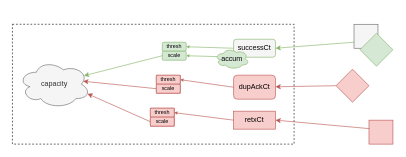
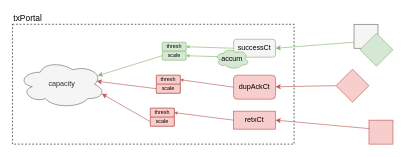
  <mxCell id="0" />
  <mxCell id="1" parent="0" />
  <mxCell id="2" value="" style="rounded=0;whiteSpace=wrap;html=1;dashed=1;fillColor=none;" parent="1" vertex="1"><mxGeometry x="20" y="40" width="470" height="200" as="geometry" /></mxCell>
+ <mxCell id="3" value="&lt;font style=&quot;font-size: 14px&quot;&gt;txPortal&lt;/font&gt;" style="text;html=1;strokeColor=none;fillColor=none;align=left;verticalAlign=middle;whiteSpace=wrap;rounded=0;dashed=1;" parent="1" vertex="1"><mxGeometry x="20" y="20" width="155" height="20" as="geometry" /></mxCell>
  <mxCell id="4" value="successCt" style="rounded=1;whiteSpace=wrap;html=1;fillColor=#f5f5f5;strokeColor=#82b366;" parent="1" vertex="1"><mxGeometry x="389" y="65" width="70" height="30" as="geometry" /></mxCell>
  <mxCell id="5" value="dupAckCt" style="rounded=1;whiteSpace=wrap;html=1;fillColor=#f8cecc;strokeColor=#b85450;" parent="1" vertex="1"><mxGeometry x="389" y="125" width="70" height="40" as="geometry" /></mxCell>
  <mxCell id="6" value="accum" style="ellipse;shape=cloud;whiteSpace=wrap;html=1;fillColor=#d5e8d4;strokeColor=#82b366;" parent="1" vertex="1"><mxGeometry x="358" y="80" width="57" height="35" as="geometry" /></mxCell>
  <mxCell id="7" value="retxCt" style="whiteSpace=wrap;html=1;fillColor=#f8cecc;strokeColor=#b85450;rounded=0;" parent="1" vertex="1"><mxGeometry x="389" y="185" width="70" height="30" as="geometry" /></mxCell>
- <mxCell id="8" value="capacity" style="ellipse;shape=cloud;whiteSpace=wrap;html=1;fillColor=#f5f5f5;strokeColor=#666666;fontColor=#333333;" parent="1" vertex="1"><mxGeometry x="30" y="100" width="120" height="80" as="geometry" /></mxCell>
+ <mxCell id="8" value="capacity" style="ellipse;shape=cloud;whiteSpace=wrap;html=1;fillColor=#f5f5f5;strokeColor=#666666;fontColor=#333333;" parent="1" vertex="1"><mxGeometry x="30" y="100" width="145" height="80" as="geometry" /></mxCell>
  <mxCell id="9" value="" style="group" parent="1" vertex="1" connectable="0"><mxGeometry x="270" y="70" width="40" height="30" as="geometry" /></mxCell>
  <mxCell id="10" value="thresh" style="rounded=1;whiteSpace=wrap;html=1;fillColor=#d5e8d4;strokeColor=#82b366;fontSize=9;verticalAlign=bottom;" parent="9" vertex="1"><mxGeometry width="40" height="15" as="geometry" /></mxCell>
  <mxCell id="11" value="scale" style="rounded=1;whiteSpace=wrap;html=1;fillColor=#d5e8d4;strokeColor=#82b366;fontSize=9;verticalAlign=bottom;" parent="9" vertex="1"><mxGeometry y="15" width="40" height="15" as="geometry" /></mxCell>
  <mxCell id="12" value="" style="endArrow=classic;html=1;fontSize=9;endSize=3;startSize=3;entryX=1;entryY=0.5;entryDx=0;entryDy=0;exitX=0;exitY=0.5;exitDx=0;exitDy=0;fillColor=#d5e8d4;strokeColor=#82b366;" parent="1" source="4" target="10" edge="1"><mxGeometry width="50" height="50" relative="1" as="geometry"><mxPoint x="330" y="80" as="sourcePoint" /><mxPoint x="380" y="30" as="targetPoint" /></mxGeometry></mxCell>
  <mxCell id="13" value="" style="endArrow=classic;html=1;fontSize=9;endSize=3;startSize=3;entryX=1;entryY=0.5;entryDx=0;entryDy=0;exitX=0.07;exitY=0.4;exitDx=0;exitDy=0;fillColor=#d5e8d4;strokeColor=#82b366;exitPerimeter=0;" parent="1" source="6" target="11" edge="1"><mxGeometry width="50" height="50" relative="1" as="geometry"><mxPoint x="399" y="90" as="sourcePoint" /><mxPoint x="320" y="87.5" as="targetPoint" /></mxGeometry></mxCell>
  <mxCell id="14" value="" style="endArrow=classic;html=1;fontSize=9;entryX=0.911;entryY=0.324;entryDx=0;entryDy=0;entryPerimeter=0;exitX=0;exitY=0.5;exitDx=0;exitDy=0;fillColor=#d5e8d4;strokeColor=#82b366;" parent="1" source="11" target="8" edge="1"><mxGeometry width="50" height="50" relative="1" as="geometry"><mxPoint x="220" y="150" as="sourcePoint" /><mxPoint x="270" y="100" as="targetPoint" /></mxGeometry></mxCell>
  <mxCell id="15" value="" style="group;fillColor=#f8cecc;strokeColor=#b85450;" parent="1" vertex="1" connectable="0"><mxGeometry x="260" y="125" width="40" height="30" as="geometry" /></mxCell>
  <mxCell id="16" value="thresh" style="rounded=1;whiteSpace=wrap;html=1;fillColor=#f8cecc;strokeColor=#b85450;fontSize=9;verticalAlign=bottom;" parent="15" vertex="1"><mxGeometry width="40" height="15" as="geometry" /></mxCell>
  <mxCell id="17" value="scale" style="rounded=1;whiteSpace=wrap;html=1;fillColor=#f8cecc;strokeColor=#b85450;fontSize=9;verticalAlign=bottom;" parent="15" vertex="1"><mxGeometry y="15" width="40" height="15" as="geometry" /></mxCell>
  <mxCell id="18" value="" style="endArrow=classic;html=1;fontSize=9;entryX=1;entryY=0.5;entryDx=0;entryDy=0;exitX=0;exitY=0.5;exitDx=0;exitDy=0;endSize=3;fillColor=#f8cecc;strokeColor=#b85450;" parent="1" source="5" target="16" edge="1"><mxGeometry width="50" height="50" relative="1" as="geometry"><mxPoint x="340" y="320" as="sourcePoint" /><mxPoint x="390" y="270" as="targetPoint" /></mxGeometry></mxCell>
  <mxCell id="19" value="" style="endArrow=classic;html=1;fontSize=9;entryX=0.9;entryY=0.438;entryDx=0;entryDy=0;entryPerimeter=0;exitX=0;exitY=0.5;exitDx=0;exitDy=0;fillColor=#f8cecc;strokeColor=#b85450;" parent="1" source="17" target="8" edge="1"><mxGeometry width="50" height="50" relative="1" as="geometry"><mxPoint x="210" as="sourcePoint" y="280" /><mxPoint x="260" y="230" as="targetPoint" /></mxGeometry></mxCell>
  <mxCell id="20" value="" style="group;fillColor=#f8cecc;strokeColor=#b85450;" parent="1" vertex="1" connectable="0"><mxGeometry x="250" y="180" width="40" height="30" as="geometry" /></mxCell>
  <mxCell id="21" value="thresh" style="rounded=1;whiteSpace=wrap;html=1;fillColor=#f8cecc;strokeColor=#b85450;fontSize=9;verticalAlign=bottom;" parent="20" vertex="1"><mxGeometry width="40" height="15" as="geometry" /></mxCell>
  <mxCell id="22" value="scale" style="rounded=1;whiteSpace=wrap;html=1;fillColor=#f8cecc;strokeColor=#b85450;fontSize=9;verticalAlign=bottom;" parent="20" vertex="1"><mxGeometry y="15" width="40" height="15" as="geometry" /></mxCell>
  <mxCell id="23" value="" style="endArrow=classic;html=1;fontSize=9;entryX=1;entryY=0.5;entryDx=0;entryDy=0;exitX=0;exitY=0.5;exitDx=0;exitDy=0;endSize=3;fillColor=#f8cecc;strokeColor=#b85450;" parent="1" source="7" target="21" edge="1"><mxGeometry width="50" height="50" relative="1" as="geometry"><mxPoint x="399" y="150" as="sourcePoint" /><mxPoint x="310" y="142.5" as="targetPoint" /></mxGeometry></mxCell>
  <mxCell id="24" value="" style="endArrow=classic;html=1;fontSize=9;entryX=0.96;entryY=0.7;entryDx=0;entryDy=0;entryPerimeter=0;exitX=0;exitY=0.5;exitDx=0;exitDy=0;fillColor=#f8cecc;strokeColor=#b85450;" parent="1" source="22" target="8" edge="1"><mxGeometry width="50" height="50" relative="1" as="geometry"><mxPoint x="270" y="157.5" as="sourcePoint" /><mxPoint x="152.2" y="157.84" as="targetPoint" /></mxGeometry></mxCell>
  <mxCell id="25" value="" style="group" parent="1" vertex="1" connectable="0"><mxGeometry x="590" y="40" width="65" height="70" as="geometry" /></mxCell>
  <mxCell id="26" value="" style="whiteSpace=wrap;html=1;aspect=fixed;fontSize=9;fillColor=#f5f5f5;strokeColor=#666666;fontColor=#333333;" parent="25" vertex="1"><mxGeometry width="40" height="40" as="geometry" /></mxCell>
  <mxCell id="27" value="" style="rhombus;whiteSpace=wrap;html=1;fontSize=9;fillColor=#d5e8d4;strokeColor=#82b366;" parent="25" vertex="1"><mxGeometry x="10" y="15" width="55" height="55" as="geometry" /></mxCell>
  <mxCell id="28" value="" style="endArrow=classic;html=1;fontSize=9;entryX=1;entryY=0.5;entryDx=0;entryDy=0;exitX=0;exitY=0.75;exitDx=0;exitDy=0;fillColor=#d5e8d4;strokeColor=#82b366;" parent="1" source="26" target="4" edge="1"><mxGeometry width="50" height="50" relative="1" as="geometry"><mxPoint x="570" y="300" as="sourcePoint" /><mxPoint x="620" y="250" as="targetPoint" /></mxGeometry></mxCell>
  <mxCell id="29" value="" style="rhombus;whiteSpace=wrap;html=1;fontSize=9;fillColor=#f8cecc;strokeColor=#b85450;" parent="1" vertex="1"><mxGeometry x="560" y="115" width="55" height="55" as="geometry" /></mxCell>
  <mxCell id="30" value="" style="endArrow=classic;html=1;fontSize=9;exitX=0;exitY=0.5;exitDx=0;exitDy=0;fillColor=#f8cecc;strokeColor=#b85450;" parent="1" source="29" target="5" edge="1"><mxGeometry width="50" height="50" relative="1" as="geometry"><mxPoint x="600" y="80" as="sourcePoint" /><mxPoint x="469" y="90" as="targetPoint" /></mxGeometry></mxCell>
  <mxCell id="31" value="" style="whiteSpace=wrap;html=1;aspect=fixed;fontSize=9;fillColor=#f8cecc;strokeColor=#b85450;" parent="1" vertex="1"><mxGeometry x="615" y="200" width="40" height="40" as="geometry" /></mxCell>
  <mxCell id="32" value="" style="endArrow=classic;html=1;fontSize=9;entryX=1;entryY=0.5;entryDx=0;entryDy=0;exitX=0.018;exitY=0.354;exitDx=0;exitDy=0;exitPerimeter=0;fillColor=#f8cecc;strokeColor=#b85450;" parent="1" source="31" target="7" edge="1"><mxGeometry width="50" height="50" relative="1" as="geometry"><mxPoint x="560" as="sourcePoint" y="280" /><mxPoint x="610" y="230" as="targetPoint" /></mxGeometry></mxCell>
